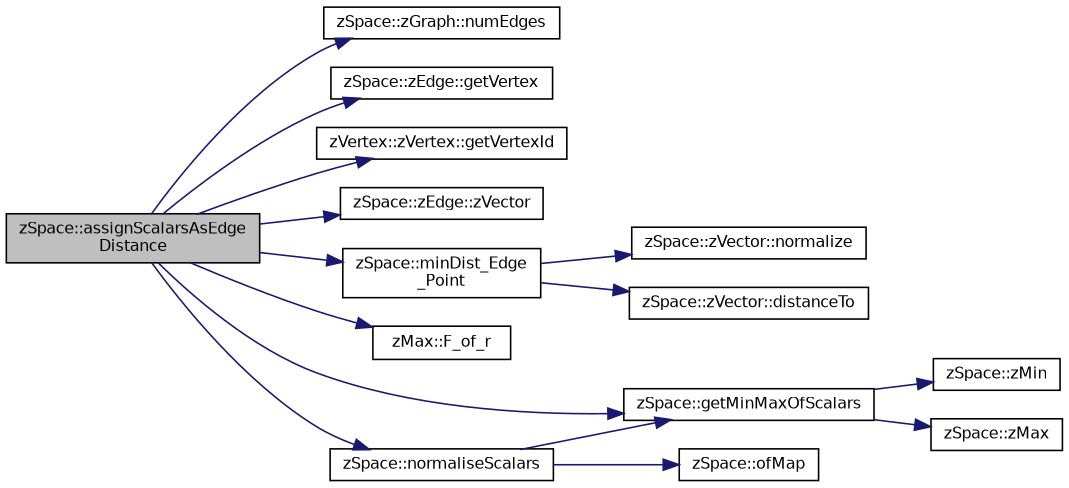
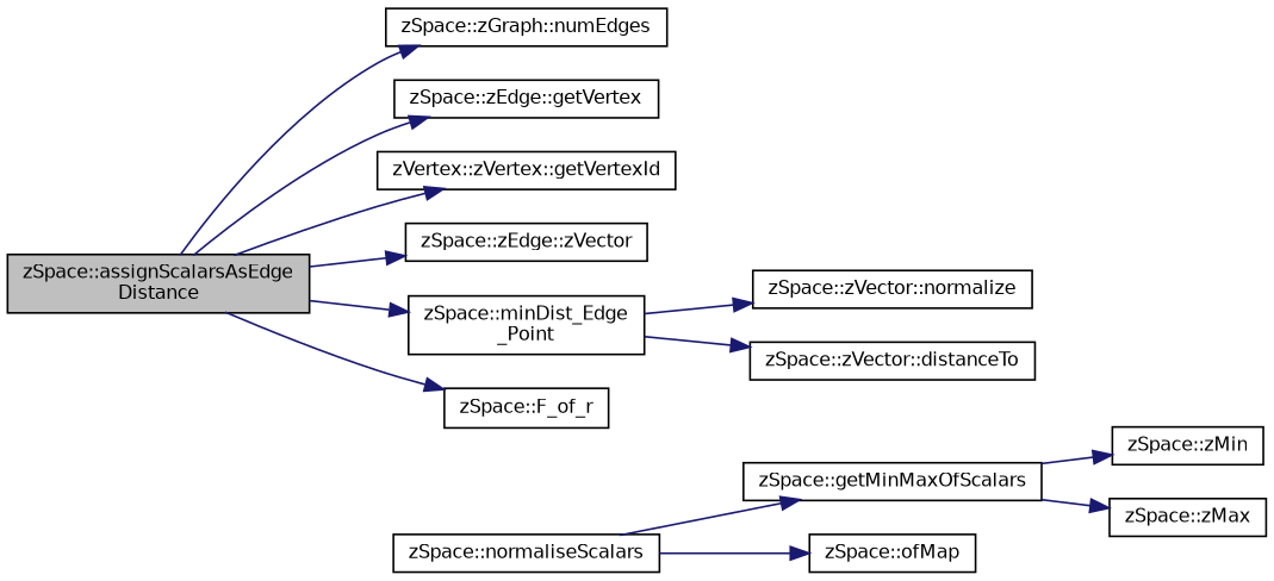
  digraph {
    rankdir=LR
    node [color=black fillcolor=white fontname=Helvetica fontsize=10 shape=record style=filled]
    edge [color=midnightblue fontname=Helvetica fontsize=10 labelfontname=Helvetica labelfontsize=10 style=solid]
    n1 [fillcolor=grey75 fontcolor=black height=0.2 label="zSpace::assignScalarsAsEdge\lDistance" width=0.4]
    n2 [height=0.2 label="zSpace::zGraph::numEdges" width=0.4]
    n3 [height=0.2 label="zSpace::zEdge::getVertex" width=0.4]
    n4 [height=0.2 label="zVertex::zVertex::getVertexId" width=0.4]
    n5 [height=0.2 label="zSpace::zEdge::zVector" width=0.4]
    n6 [height=0.2 label="zSpace::minDist_Edge\l_Point" width=0.4]
-   n7 [height=0.2 label="zMax::F_of_r" width=0.4]
+   n7 [height=0.2 label="zSpace::F_of_r" width=0.4]
    n8 [height=0.2 label="zSpace::getMinMaxOfScalars" width=0.4]
    n9 [height=0.2 label="zSpace::normaliseScalars" width=0.4]
    n10 [height=0.2 label="zSpace::zVector::normalize" width=0.4]
    n11 [height=0.2 label="zSpace::zVector::distanceTo" width=0.4]
    n12 [height=0.2 label="zSpace::zMin" width=0.4]
    n13 [height=0.2 label="zSpace::zMax" width=0.4]
    n14 [height=0.2 label="zSpace::ofMap" width=0.4]
    n1 -> n2
    n1 -> n3
    n1 -> n4
    n1 -> n5
    n1 -> n6
    n1 -> n7
-   n1 -> n8
-   n1 -> n9
    n6 -> n10
    n6 -> n11
    n8 -> n12
    n8 -> n13
    n9 -> n8
    n9 -> n14
  }
